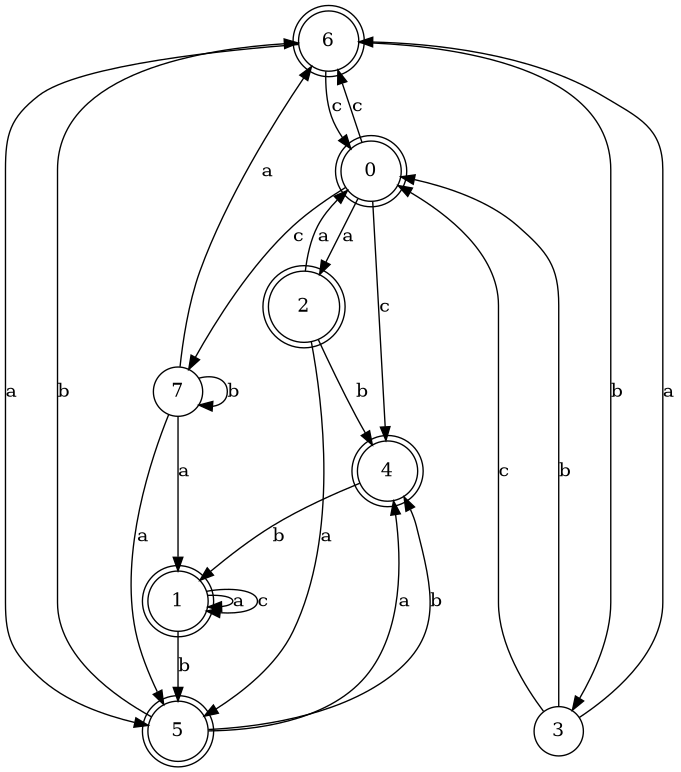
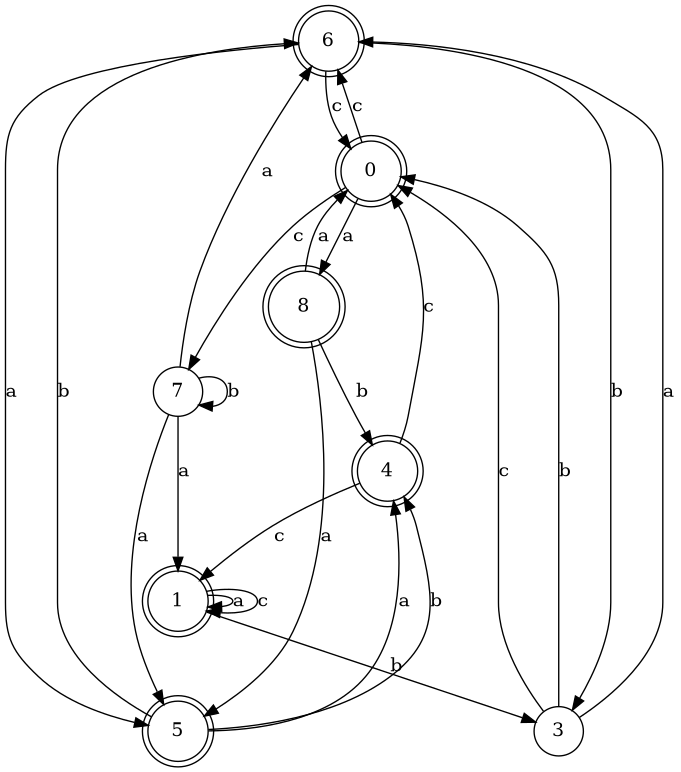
  digraph {
    fontname="DejaVu Serif"
    node [fontname="DejaVu Serif" shape=doublecircle]
    edge [fontname="DejaVu Serif"]
    n1 [label=6]
    n2 [label=0]
    n3 [label=3 shape=circle]
    n4 [label=5]
-   n5 [label=2]
+   n5 [label=8]
    n6 [label=7 shape=circle]
    n7 [label=4]
    n8 [label=1]
    n1 -> n2 [label=c]
    n1 -> n3 [label=b]
    n1 -> n4 [label=a]
    n2 -> n1 [label=c]
    n2 -> n5 [label=a]
    n2 -> n6 [label=c]
    n3 -> n1 [label=a]
    n3 -> n2 [label=b]
    n3 -> n2 [label=c]
    n4 -> n1 [label=b]
    n4 -> n7 [label=a]
    n4 -> n7 [label=b]
    n5 -> n2 [label=a]
    n5 -> n4 [label=a]
    n5 -> n7 [label=b]
    n6 -> n1 [label=a]
    n6 -> n4 [label=a]
    n6 -> n6 [label=b]
    n6 -> n8 [label=a]
-   n2 -> n7 [label=c]
-   n7 -> n8 [label=b]
-   n8 -> n4 [label=b]
+   n7 -> n2 [label=c]
+   n7 -> n8 [label=c]
+   n8 -> n3 [label=b]
    n8 -> n8 [label=a]
    n8 -> n8 [label=c]
  }
